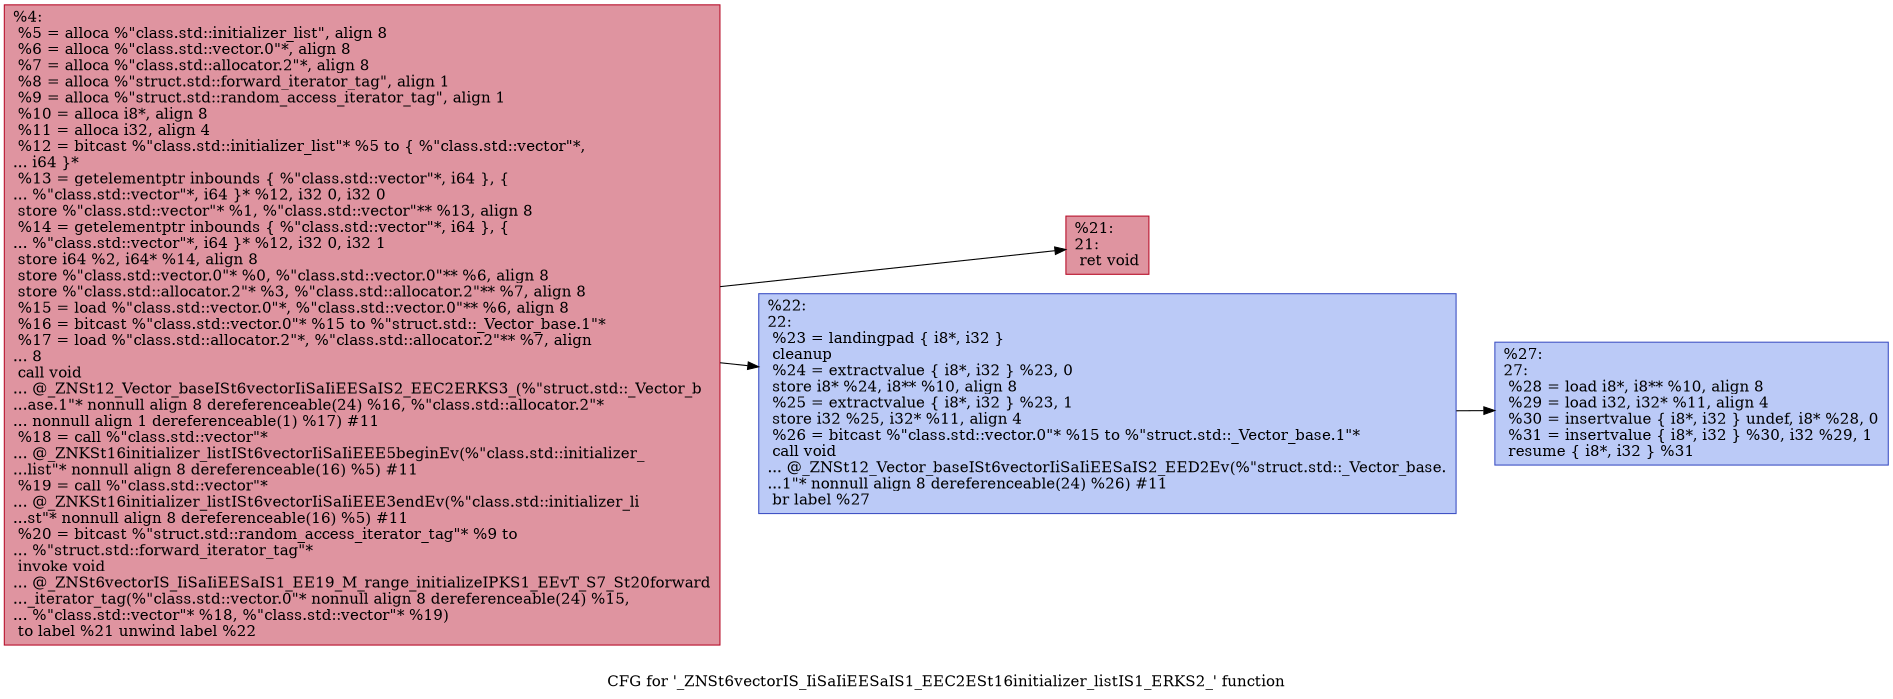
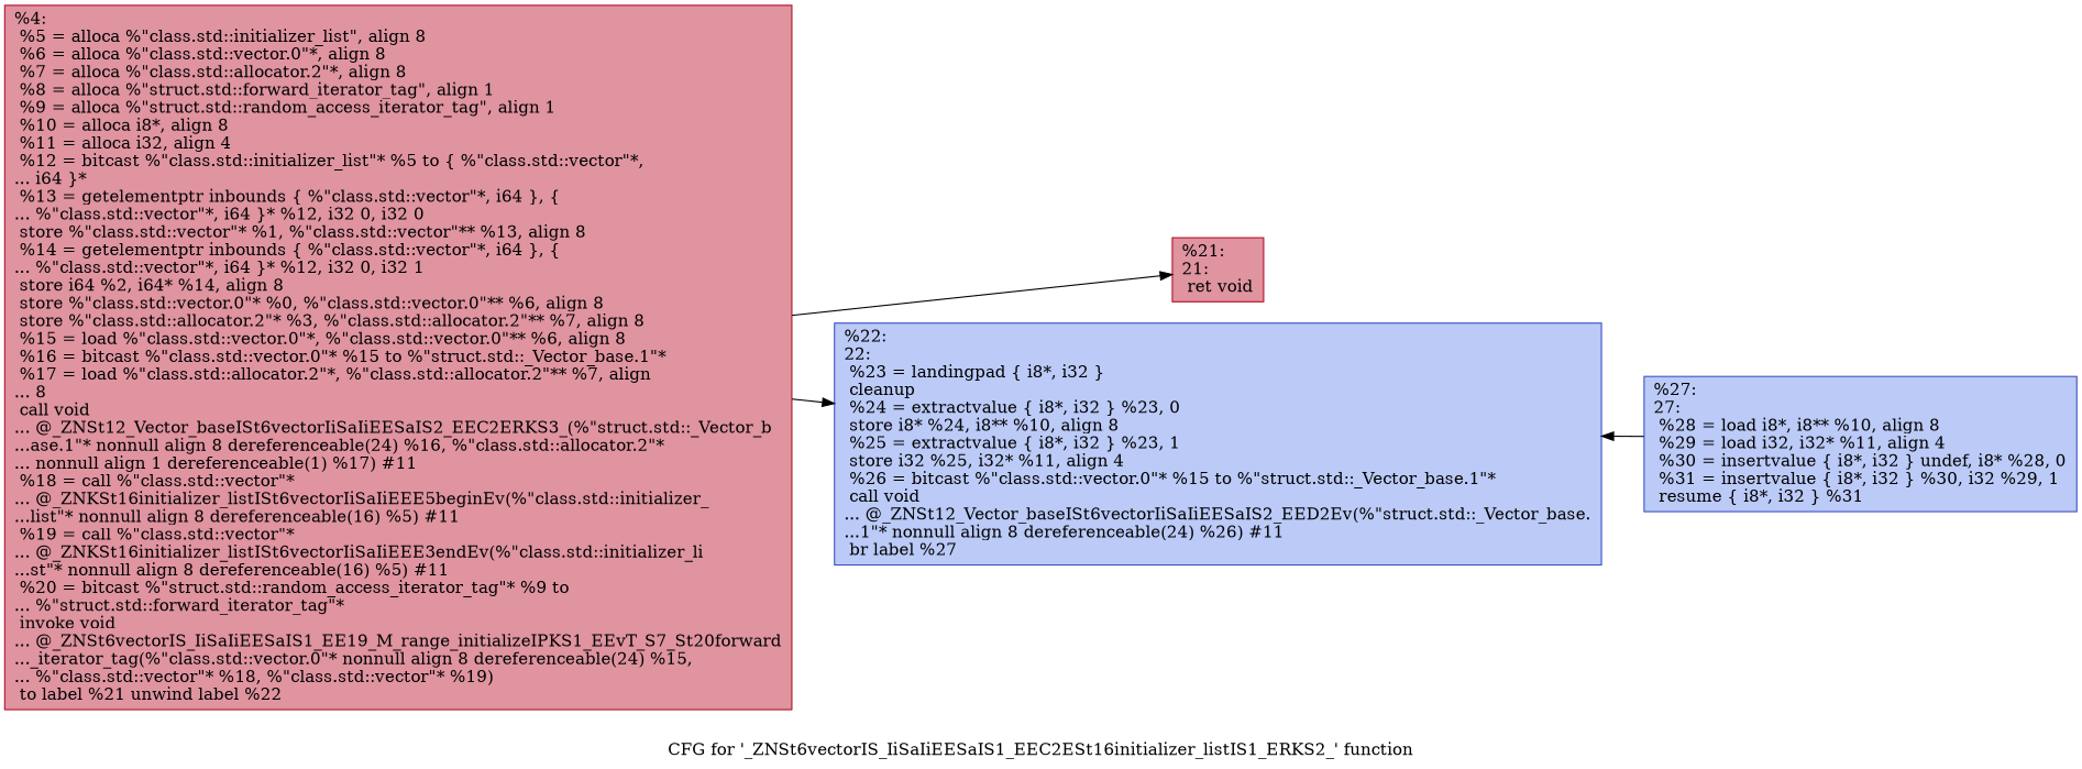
  digraph {
    label="CFG for '_ZNSt6vectorIS_IiSaIiEESaIS1_EEC2ESt16initializer_listIS1_ERKS2_' function"
    rankdir=LR
    node [color="#b70d28ff" fillcolor="#b70d2870" shape=record style=filled]
    n1 [label="{%4:\l  %5 = alloca %\"class.std::initializer_list\", align 8\l  %6 = alloca %\"class.std::vector.0\"*, align 8\l  %7 = alloca %\"class.std::allocator.2\"*, align 8\l  %8 = alloca %\"struct.std::forward_iterator_tag\", align 1\l  %9 = alloca %\"struct.std::random_access_iterator_tag\", align 1\l  %10 = alloca i8*, align 8\l  %11 = alloca i32, align 4\l  %12 = bitcast %\"class.std::initializer_list\"* %5 to \{ %\"class.std::vector\"*,\l... i64 \}*\l  %13 = getelementptr inbounds \{ %\"class.std::vector\"*, i64 \}, \{\l... %\"class.std::vector\"*, i64 \}* %12, i32 0, i32 0\l  store %\"class.std::vector\"* %1, %\"class.std::vector\"** %13, align 8\l  %14 = getelementptr inbounds \{ %\"class.std::vector\"*, i64 \}, \{\l... %\"class.std::vector\"*, i64 \}* %12, i32 0, i32 1\l  store i64 %2, i64* %14, align 8\l  store %\"class.std::vector.0\"* %0, %\"class.std::vector.0\"** %6, align 8\l  store %\"class.std::allocator.2\"* %3, %\"class.std::allocator.2\"** %7, align 8\l  %15 = load %\"class.std::vector.0\"*, %\"class.std::vector.0\"** %6, align 8\l  %16 = bitcast %\"class.std::vector.0\"* %15 to %\"struct.std::_Vector_base.1\"*\l  %17 = load %\"class.std::allocator.2\"*, %\"class.std::allocator.2\"** %7, align\l... 8\l  call void\l... @_ZNSt12_Vector_baseISt6vectorIiSaIiEESaIS2_EEC2ERKS3_(%\"struct.std::_Vector_b\l...ase.1\"* nonnull align 8 dereferenceable(24) %16, %\"class.std::allocator.2\"*\l... nonnull align 1 dereferenceable(1) %17) #11\l  %18 = call %\"class.std::vector\"*\l... @_ZNKSt16initializer_listISt6vectorIiSaIiEEE5beginEv(%\"class.std::initializer_\l...list\"* nonnull align 8 dereferenceable(16) %5) #11\l  %19 = call %\"class.std::vector\"*\l... @_ZNKSt16initializer_listISt6vectorIiSaIiEEE3endEv(%\"class.std::initializer_li\l...st\"* nonnull align 8 dereferenceable(16) %5) #11\l  %20 = bitcast %\"struct.std::random_access_iterator_tag\"* %9 to\l... %\"struct.std::forward_iterator_tag\"*\l  invoke void\l... @_ZNSt6vectorIS_IiSaIiEESaIS1_EE19_M_range_initializeIPKS1_EEvT_S7_St20forward\l..._iterator_tag(%\"class.std::vector.0\"* nonnull align 8 dereferenceable(24) %15,\l... %\"class.std::vector\"* %18, %\"class.std::vector\"* %19)\l          to label %21 unwind label %22\l}"]
    n2 [label="{%21:\l21:                                               \l  ret void\l}"]
    n3 [color="#3d50c3ff" fillcolor="#6687ed70" label="{%22:\l22:                                               \l  %23 = landingpad \{ i8*, i32 \}\l          cleanup\l  %24 = extractvalue \{ i8*, i32 \} %23, 0\l  store i8* %24, i8** %10, align 8\l  %25 = extractvalue \{ i8*, i32 \} %23, 1\l  store i32 %25, i32* %11, align 4\l  %26 = bitcast %\"class.std::vector.0\"* %15 to %\"struct.std::_Vector_base.1\"*\l  call void\l... @_ZNSt12_Vector_baseISt6vectorIiSaIiEESaIS2_EED2Ev(%\"struct.std::_Vector_base.\l...1\"* nonnull align 8 dereferenceable(24) %26) #11\l  br label %27\l}"]
    n4 [color="#3d50c3ff" fillcolor="#6687ed70" label="{%27:\l27:                                               \l  %28 = load i8*, i8** %10, align 8\l  %29 = load i32, i32* %11, align 4\l  %30 = insertvalue \{ i8*, i32 \} undef, i8* %28, 0\l  %31 = insertvalue \{ i8*, i32 \} %30, i32 %29, 1\l  resume \{ i8*, i32 \} %31\l}"]
    n1 -> n2
    n1 -> n3
-   n3 -> n4
+   n4 -> n3
  }
